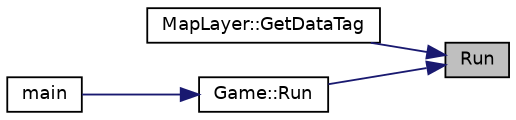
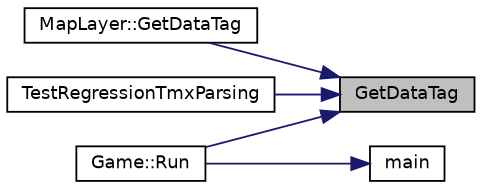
  digraph {
    rankdir=RL
    node [color=black fontname=Helvetica fontsize=10 shape=record]
    edge [color=midnightblue dir=back fontname=Helvetica fontsize=10 labelfontname=Helvetica labelfontsize=10 style=solid]
-   n1 [fillcolor=grey75 fontcolor=black height=0.2 label=Run style=filled width=0.4]
+   n1 [fillcolor=grey75 fontcolor=black height=0.2 label=GetDataTag style=filled width=0.4]
    n2 [height=0.2 label="MapLayer::GetDataTag" width=0.4]
+   n3 [height=0.2 label=TestRegressionTmxParsing width=0.4]
    n4 [height=0.2 label="Game::Run" width=0.4]
    n5 [height=0.2 label=main width=0.4]
    n1 -> n2
+   n1 -> n3
    n1 -> n4
-   n4 -> n5
+   n5 -> n4
  }
